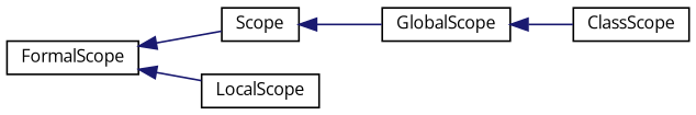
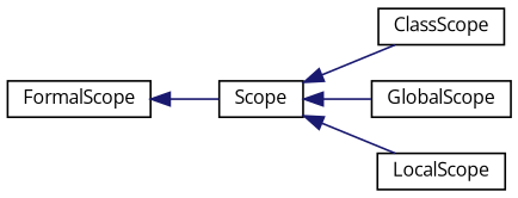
  digraph {
    fontname="Open Sans"
    rankdir=LR
    node [color=black fillcolor=white fontname="Open Sans" fontsize=10 shape=record style=filled]
    edge [color=midnightblue dir=back fontname="Open Sans" fontsize=10 labelfontname=Helvetica labelfontsize=10 style=solid]
    n1 [height=0.2 label=Scope width=0.4]
    n2 [height=0.2 label=ClassScope width=0.4]
    n3 [height=0.2 label=GlobalScope width=0.4]
    n4 [height=0.2 label=LocalScope width=0.4]
    n5 [height=0.2 label=FormalScope width=0.4]
-   n3 -> n2
+   n1 -> n2
    n1 -> n3
-   n5 -> n4
+   n1 -> n4
    n5 -> n1
  }
